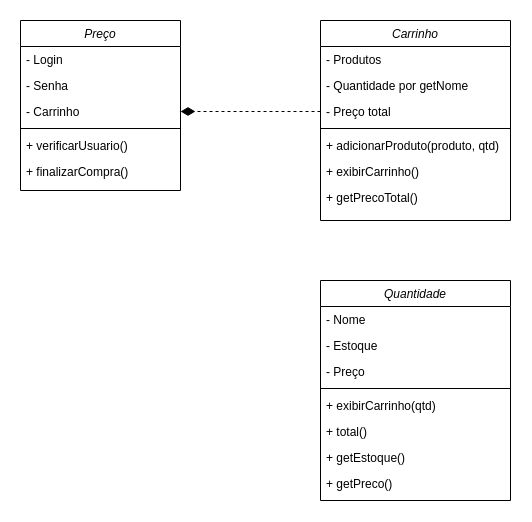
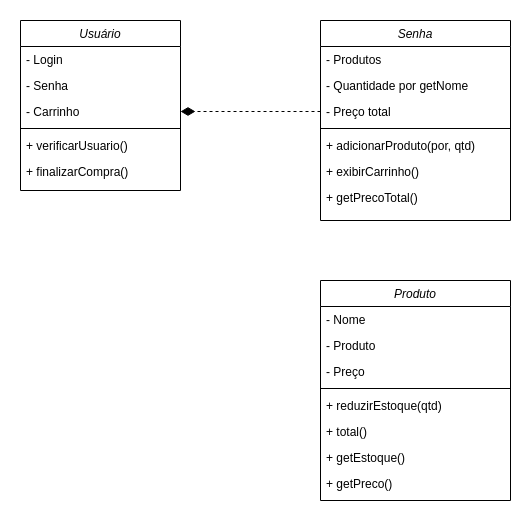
  <mxCell id="0" />
  <mxCell id="1" parent="0" />
- <mxCell id="2" value="Preço" style="swimlane;fontStyle=2;align=center;verticalAlign=top;childLayout=stackLayout;horizontal=1;startSize=26;horizontalStack=0;resizeParent=1;resizeLast=0;collapsible=1;marginBottom=0;rounded=0;shadow=0;strokeWidth=1;" vertex="1" parent="1"><mxGeometry x="20" y="20" width="160" height="170" as="geometry"><mxRectangle x="230" y="140" width="160" height="26" as="alternateBounds" /></mxGeometry></mxCell>
+ <mxCell id="2" value="Usuário" style="swimlane;fontStyle=2;align=center;verticalAlign=top;childLayout=stackLayout;horizontal=1;startSize=26;horizontalStack=0;resizeParent=1;resizeLast=0;collapsible=1;marginBottom=0;rounded=0;shadow=0;strokeWidth=1;" vertex="1" parent="1"><mxGeometry x="20" y="20" width="160" height="170" as="geometry"><mxRectangle x="230" y="140" width="160" height="26" as="alternateBounds" /></mxGeometry></mxCell>
  <mxCell id="3" value="- Login" style="text;align=left;verticalAlign=top;spacingLeft=4;spacingRight=4;overflow=hidden;rotatable=0;points=[[0,0.5],[1,0.5]];portConstraint=eastwest;" vertex="1" parent="2"><mxGeometry y="26" width="160" height="26" as="geometry" /></mxCell>
  <mxCell id="4" value="- Senha&#10;" style="text;align=left;verticalAlign=top;spacingLeft=4;spacingRight=4;overflow=hidden;rotatable=0;points=[[0,0.5],[1,0.5]];portConstraint=eastwest;rounded=0;shadow=0;html=0;" vertex="1" parent="2"><mxGeometry y="52" width="160" height="26" as="geometry" /></mxCell>
  <mxCell id="5" value="- Carrinho" style="text;align=left;verticalAlign=top;spacingLeft=4;spacingRight=4;overflow=hidden;rotatable=0;points=[[0,0.5],[1,0.5]];portConstraint=eastwest;rounded=0;shadow=0;html=0;" vertex="1" parent="2"><mxGeometry y="78" width="160" height="26" as="geometry" /></mxCell>
  <mxCell id="6" value="" style="line;html=1;strokeWidth=1;align=left;verticalAlign=middle;spacingTop=-1;spacingLeft=3;spacingRight=3;rotatable=0;labelPosition=right;points=[];portConstraint=eastwest;" vertex="1" parent="2"><mxGeometry y="104" width="160" height="8" as="geometry" /></mxCell>
  <mxCell id="7" value="+ verificarUsuario()" style="text;align=left;verticalAlign=top;spacingLeft=4;spacingRight=4;overflow=hidden;rotatable=0;points=[[0,0.5],[1,0.5]];portConstraint=eastwest;" vertex="1" parent="2"><mxGeometry y="112" width="160" height="26" as="geometry" /></mxCell>
  <mxCell id="8" value="+ finalizarCompra()" style="text;align=left;verticalAlign=top;spacingLeft=4;spacingRight=4;overflow=hidden;rotatable=0;points=[[0,0.5],[1,0.5]];portConstraint=eastwest;" vertex="1" parent="2"><mxGeometry y="138" width="160" height="26" as="geometry" /></mxCell>
- <mxCell id="9" value="Carrinho" style="swimlane;fontStyle=2;align=center;verticalAlign=top;childLayout=stackLayout;horizontal=1;startSize=26;horizontalStack=0;resizeParent=1;resizeLast=0;collapsible=1;marginBottom=0;rounded=0;shadow=0;strokeWidth=1;" vertex="1" parent="1"><mxGeometry x="320" y="20" width="190" height="200" as="geometry"><mxRectangle x="230" y="140" width="160" height="26" as="alternateBounds" /></mxGeometry></mxCell>
+ <mxCell id="9" value="Senha" style="swimlane;fontStyle=2;align=center;verticalAlign=top;childLayout=stackLayout;horizontal=1;startSize=26;horizontalStack=0;resizeParent=1;resizeLast=0;collapsible=1;marginBottom=0;rounded=0;shadow=0;strokeWidth=1;" vertex="1" parent="1"><mxGeometry x="320" y="20" width="190" height="200" as="geometry"><mxRectangle x="230" y="140" width="160" height="26" as="alternateBounds" /></mxGeometry></mxCell>
  <mxCell id="10" value="- Produtos" style="text;align=left;verticalAlign=top;spacingLeft=4;spacingRight=4;overflow=hidden;rotatable=0;points=[[0,0.5],[1,0.5]];portConstraint=eastwest;" vertex="1" parent="9"><mxGeometry y="26" width="190" height="26" as="geometry" /></mxCell>
  <mxCell id="11" value="- Quantidade por getNome" style="text;align=left;verticalAlign=top;spacingLeft=4;spacingRight=4;overflow=hidden;rotatable=0;points=[[0,0.5],[1,0.5]];portConstraint=eastwest;rounded=0;shadow=0;html=0;" vertex="1" parent="9"><mxGeometry y="52" width="190" height="26" as="geometry" /></mxCell>
  <mxCell id="12" value="- Preço total" style="text;align=left;verticalAlign=top;spacingLeft=4;spacingRight=4;overflow=hidden;rotatable=0;points=[[0,0.5],[1,0.5]];portConstraint=eastwest;rounded=0;shadow=0;html=0;" vertex="1" parent="9"><mxGeometry y="78" width="190" height="26" as="geometry" /></mxCell>
  <mxCell id="13" value="" style="line;html=1;strokeWidth=1;align=left;verticalAlign=middle;spacingTop=-1;spacingLeft=3;spacingRight=3;rotatable=0;labelPosition=right;points=[];portConstraint=eastwest;" vertex="1" parent="9"><mxGeometry y="104" width="190" height="8" as="geometry" /></mxCell>
- <mxCell id="14" value="+ adicionarProduto(produto, qtd)" style="text;align=left;verticalAlign=top;spacingLeft=4;spacingRight=4;overflow=hidden;rotatable=0;points=[[0,0.5],[1,0.5]];portConstraint=eastwest;" vertex="1" parent="9"><mxGeometry y="112" width="190" height="26" as="geometry" /></mxCell>
+ <mxCell id="14" value="+ adicionarProduto(por, qtd)" style="text;align=left;verticalAlign=top;spacingLeft=4;spacingRight=4;overflow=hidden;rotatable=0;points=[[0,0.5],[1,0.5]];portConstraint=eastwest;" vertex="1" parent="9"><mxGeometry y="112" width="190" height="26" as="geometry" /></mxCell>
  <mxCell id="15" value="+ exibirCarrinho()" style="text;align=left;verticalAlign=top;spacingLeft=4;spacingRight=4;overflow=hidden;rotatable=0;points=[[0,0.5],[1,0.5]];portConstraint=eastwest;" vertex="1" parent="9"><mxGeometry y="138" width="190" height="26" as="geometry" /></mxCell>
  <mxCell id="16" value="+ getPrecoTotal()" style="text;align=left;verticalAlign=top;spacingLeft=4;spacingRight=4;overflow=hidden;rotatable=0;points=[[0,0.5],[1,0.5]];portConstraint=eastwest;" vertex="1" parent="9"><mxGeometry y="164" width="190" height="26" as="geometry" /></mxCell>
- <mxCell id="17" value="Quantidade" style="swimlane;fontStyle=2;align=center;verticalAlign=top;childLayout=stackLayout;horizontal=1;startSize=26;horizontalStack=0;resizeParent=1;resizeLast=0;collapsible=1;marginBottom=0;rounded=0;shadow=0;strokeWidth=1;" vertex="1" parent="1"><mxGeometry x="320" y="280" width="190" height="220" as="geometry"><mxRectangle x="230" y="140" width="160" height="26" as="alternateBounds" /></mxGeometry></mxCell>
+ <mxCell id="17" value="Produto" style="swimlane;fontStyle=2;align=center;verticalAlign=top;childLayout=stackLayout;horizontal=1;startSize=26;horizontalStack=0;resizeParent=1;resizeLast=0;collapsible=1;marginBottom=0;rounded=0;shadow=0;strokeWidth=1;" vertex="1" parent="1"><mxGeometry x="320" y="280" width="190" height="220" as="geometry"><mxRectangle x="230" y="140" width="160" height="26" as="alternateBounds" /></mxGeometry></mxCell>
  <mxCell id="18" value="- Nome" style="text;align=left;verticalAlign=top;spacingLeft=4;spacingRight=4;overflow=hidden;rotatable=0;points=[[0,0.5],[1,0.5]];portConstraint=eastwest;" vertex="1" parent="17"><mxGeometry y="26" width="190" height="26" as="geometry" /></mxCell>
- <mxCell id="19" value="- Estoque" style="text;align=left;verticalAlign=top;spacingLeft=4;spacingRight=4;overflow=hidden;rotatable=0;points=[[0,0.5],[1,0.5]];portConstraint=eastwest;rounded=0;shadow=0;html=0;" vertex="1" parent="17"><mxGeometry y="52" width="190" height="26" as="geometry" /></mxCell>
+ <mxCell id="19" value="- Produto" style="text;align=left;verticalAlign=top;spacingLeft=4;spacingRight=4;overflow=hidden;rotatable=0;points=[[0,0.5],[1,0.5]];portConstraint=eastwest;rounded=0;shadow=0;html=0;" vertex="1" parent="17"><mxGeometry y="52" width="190" height="26" as="geometry" /></mxCell>
  <mxCell id="20" value="- Preço&#10;" style="text;align=left;verticalAlign=top;spacingLeft=4;spacingRight=4;overflow=hidden;rotatable=0;points=[[0,0.5],[1,0.5]];portConstraint=eastwest;rounded=0;shadow=0;html=0;" vertex="1" parent="17"><mxGeometry y="78" width="190" height="26" as="geometry" /></mxCell>
  <mxCell id="21" value="" style="line;html=1;strokeWidth=1;align=left;verticalAlign=middle;spacingTop=-1;spacingLeft=3;spacingRight=3;rotatable=0;labelPosition=right;points=[];portConstraint=eastwest;" vertex="1" parent="17"><mxGeometry y="104" width="190" height="8" as="geometry" /></mxCell>
- <mxCell id="22" value="+ exibirCarrinho(qtd)" style="text;align=left;verticalAlign=top;spacingLeft=4;spacingRight=4;overflow=hidden;rotatable=0;points=[[0,0.5],[1,0.5]];portConstraint=eastwest;" vertex="1" parent="17"><mxGeometry y="112" width="190" height="26" as="geometry" /></mxCell>
+ <mxCell id="22" value="+ reduzirEstoque(qtd)" style="text;align=left;verticalAlign=top;spacingLeft=4;spacingRight=4;overflow=hidden;rotatable=0;points=[[0,0.5],[1,0.5]];portConstraint=eastwest;" vertex="1" parent="17"><mxGeometry y="112" width="190" height="26" as="geometry" /></mxCell>
  <mxCell id="23" value="+ total()" style="text;align=left;verticalAlign=top;spacingLeft=4;spacingRight=4;overflow=hidden;rotatable=0;points=[[0,0.5],[1,0.5]];portConstraint=eastwest;" vertex="1" parent="17"><mxGeometry y="138" width="190" height="26" as="geometry" /></mxCell>
  <mxCell id="24" value="+ getEstoque()" style="text;align=left;verticalAlign=top;spacingLeft=4;spacingRight=4;overflow=hidden;rotatable=0;points=[[0,0.5],[1,0.5]];portConstraint=eastwest;" vertex="1" parent="17"><mxGeometry y="164" width="190" height="26" as="geometry" /></mxCell>
  <mxCell id="25" value="+ getPreco()&#10;" style="text;align=left;verticalAlign=top;spacingLeft=4;spacingRight=4;overflow=hidden;rotatable=0;points=[[0,0.5],[1,0.5]];portConstraint=eastwest;" vertex="1" parent="17"><mxGeometry y="190" width="190" height="26" as="geometry" /></mxCell>
  <mxCell id="26" style="edgeStyle=orthogonalEdgeStyle;rounded=0;orthogonalLoop=1;jettySize=auto;html=1;exitX=0;exitY=0.5;exitDx=0;exitDy=0;entryX=1;entryY=0.5;entryDx=0;entryDy=0;endArrow=diamondThin;endFill=1;startSize=6;endSize=12;strokeWidth=1;dashed=1;" edge="1" parent="1" source="12" target="5"><mxGeometry relative="1" as="geometry" /></mxCell>
